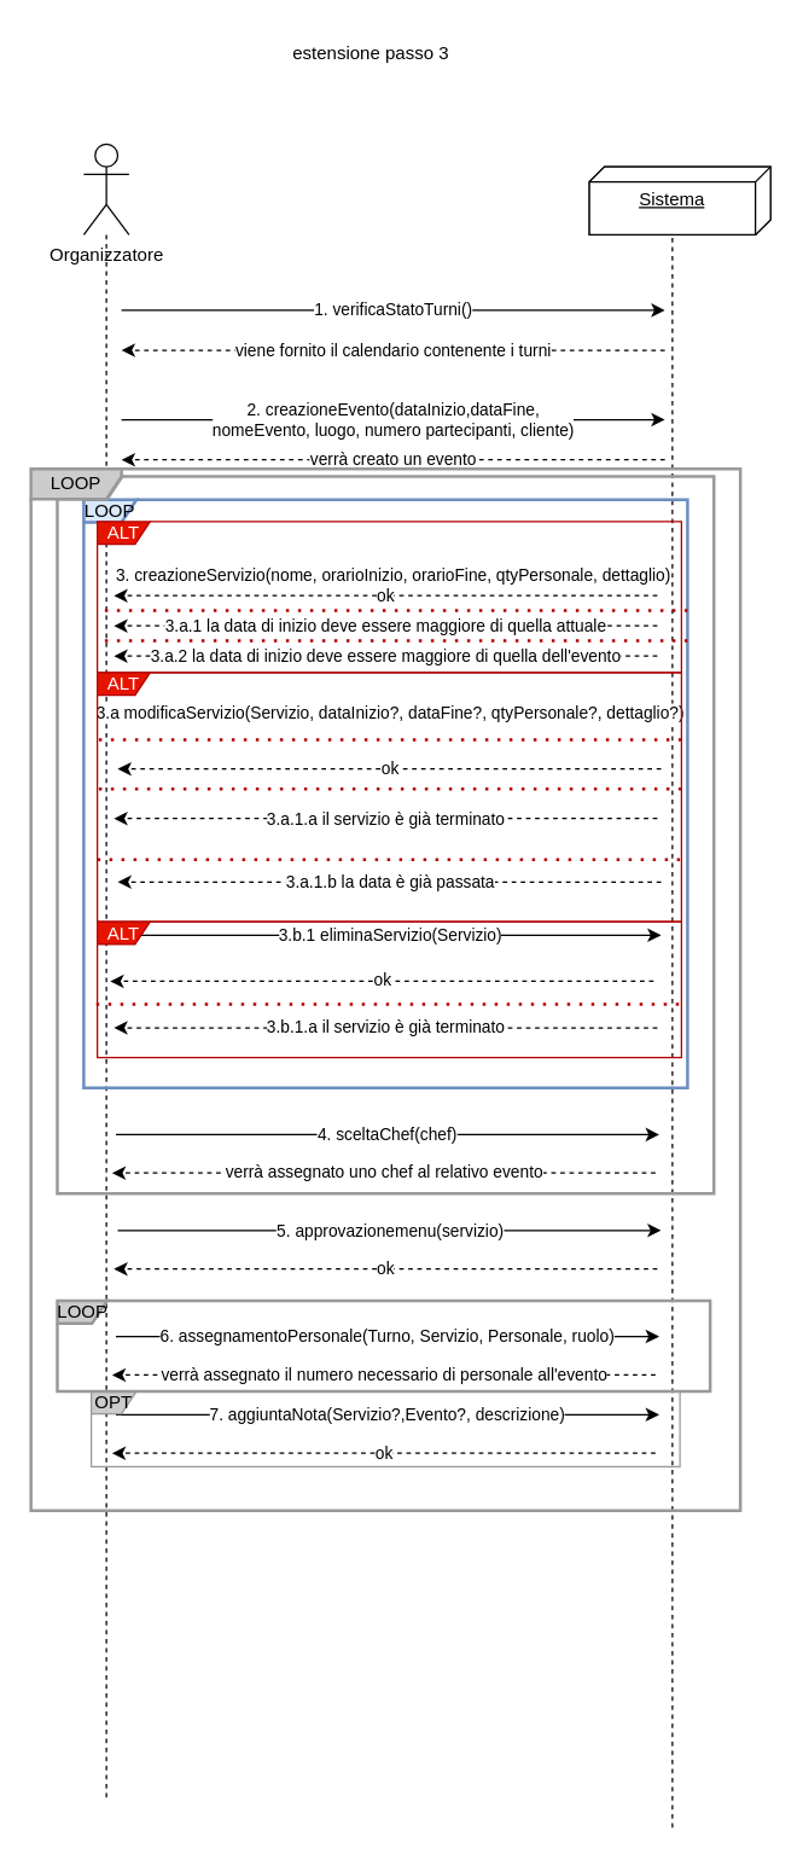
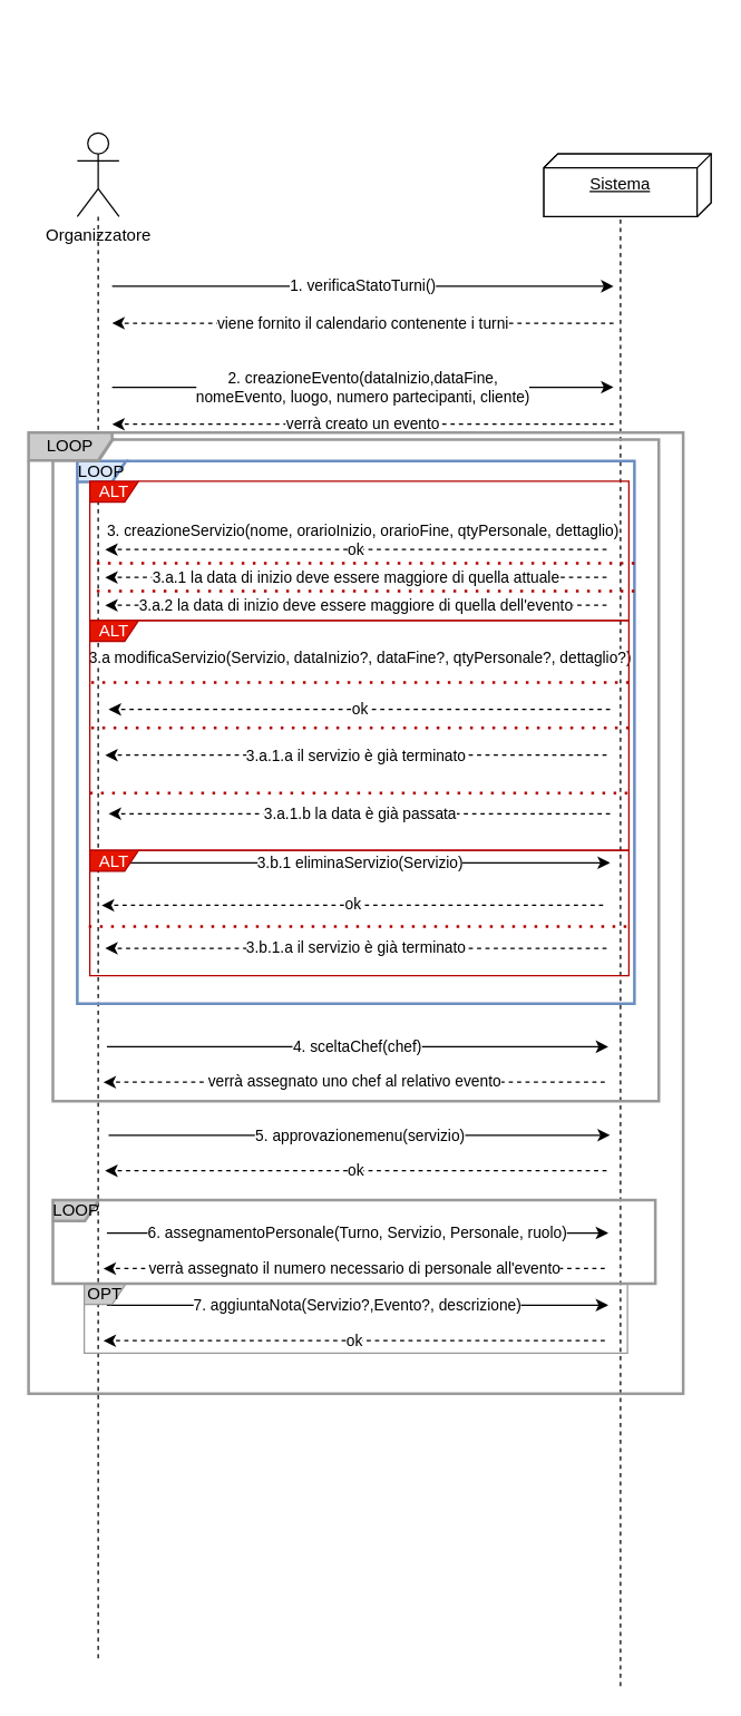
  <mxCell id="0" />
  <mxCell id="1" parent="0" />
- <mxCell id="2" value="estensione passo 3" style="text;html=1;align=center;verticalAlign=middle;resizable=0;points=[];autosize=1;strokeColor=none;fillColor=none;" parent="1" vertex="1"><mxGeometry x="180" y="20" width="130" height="30" as="geometry" /></mxCell>
  <mxCell id="3" value="Organizzatore" style="shape=umlActor;verticalLabelPosition=bottom;verticalAlign=top;html=1;outlineConnect=0;" parent="1" vertex="1"><mxGeometry x="55" y="95" width="30" height="60" as="geometry" /></mxCell>
  <mxCell id="4" value="Sistema" style="verticalAlign=top;align=center;spacingTop=8;spacingLeft=2;spacingRight=12;shape=cube;size=10;direction=south;fontStyle=4;html=1;whiteSpace=wrap;" parent="1" vertex="1"><mxGeometry x="390" y="110" width="120" height="45" as="geometry" /></mxCell>
  <mxCell id="5" value="" style="endArrow=none;dashed=1;html=1;rounded=0;entryX=0;entryY=0;entryDx=45;entryDy=65;entryPerimeter=0;" parent="1" target="4" edge="1"><mxGeometry width="50" height="50" relative="1" as="geometry"><mxPoint x="445" y="1210" as="sourcePoint" /><mxPoint x="135" y="-100" as="targetPoint" /></mxGeometry></mxCell>
  <mxCell id="6" value="Sistema" style="verticalAlign=top;align=center;spacingTop=8;spacingLeft=2;spacingRight=12;shape=cube;size=10;direction=south;fontStyle=4;html=1;whiteSpace=wrap;" parent="1" vertex="1"><mxGeometry x="390" y="110" width="120" height="45" as="geometry" /></mxCell>
  <mxCell id="7" value="" style="endArrow=none;dashed=1;html=1;rounded=0;" parent="1" edge="1"><mxGeometry width="50" height="50" relative="1" as="geometry"><mxPoint x="70" y="1190" as="sourcePoint" /><mxPoint x="70" y="155" as="targetPoint" /></mxGeometry></mxCell>
  <mxCell id="8" value="1. verificaStatoTurni()" style="endArrow=classic;html=1;rounded=0;" parent="1" edge="1"><mxGeometry width="50" height="50" relative="1" as="geometry"><mxPoint x="80" y="205" as="sourcePoint" /><mxPoint x="440" y="205" as="targetPoint" /></mxGeometry></mxCell>
  <mxCell id="9" value="viene fornito il calendario contenente i turni" style="endArrow=classic;html=1;rounded=0;dashed=1;" parent="1" edge="1"><mxGeometry width="50" height="50" relative="1" as="geometry"><mxPoint x="440" y="231.52" as="sourcePoint" /><mxPoint x="80" y="231.52" as="targetPoint" /></mxGeometry></mxCell>
  <mxCell id="10" value="2. creazioneEvento(dataInizio,dataFine, &lt;br&gt;nomeEvento, luogo,&amp;nbsp;numero partecipanti, cliente)" style="endArrow=classic;html=1;rounded=0;" parent="1" edge="1"><mxGeometry width="50" height="50" relative="1" as="geometry"><mxPoint x="80" y="277.53" as="sourcePoint" /><mxPoint x="440" y="277.53" as="targetPoint" /></mxGeometry></mxCell>
  <mxCell id="11" value="verrà creato un evento" style="endArrow=classic;html=1;rounded=0;dashed=1;" parent="1" edge="1"><mxGeometry width="50" height="50" relative="1" as="geometry"><mxPoint x="440" y="304.05" as="sourcePoint" /><mxPoint x="80" y="304.05" as="targetPoint" /></mxGeometry></mxCell>
  <mxCell id="12" value="3. creazioneServizio(nome, orarioInizio, orarioFine, qtyPersonale, dettaglio)" style="endArrow=classic;html=1;rounded=0;" parent="1" edge="1"><mxGeometry width="50" height="50" relative="1" as="geometry"><mxPoint x="80" y="381.45" as="sourcePoint" /><mxPoint x="440" y="381.45" as="targetPoint" /><mxPoint as="offset" /></mxGeometry></mxCell>
  <mxCell id="13" value="ok" style="endArrow=classic;html=1;rounded=0;dashed=1;" parent="1" edge="1"><mxGeometry width="50" height="50" relative="1" as="geometry"><mxPoint x="435" y="394.05" as="sourcePoint" /><mxPoint x="75" y="394.05" as="targetPoint" /><mxPoint as="offset" /></mxGeometry></mxCell>
  <mxCell id="14" value="LOOP" style="shape=umlFrame;whiteSpace=wrap;html=1;pointerEvents=0;fillColor=#dae8fc;strokeColor=#6c8ebf;width=35;height=15;strokeWidth=2;" parent="1" vertex="1"><mxGeometry x="55" y="330.5" width="400" height="389.5" as="geometry" /></mxCell>
  <mxCell id="15" value="4. sceltaChef(chef)" style="endArrow=classic;html=1;rounded=0;" parent="1" edge="1"><mxGeometry width="50" height="50" relative="1" as="geometry"><mxPoint x="76.25" y="751" as="sourcePoint" /><mxPoint x="436.25" y="751" as="targetPoint" /></mxGeometry></mxCell>
  <mxCell id="16" value="verrà assegnato uno chef al relativo evento" style="endArrow=classic;html=1;rounded=0;dashed=1;" parent="1" edge="1"><mxGeometry width="50" height="50" relative="1" as="geometry"><mxPoint x="433.75" y="776.48" as="sourcePoint" /><mxPoint x="73.75" y="776.48" as="targetPoint" /></mxGeometry></mxCell>
  <mxCell id="17" value="LOOP" style="shape=umlFrame;whiteSpace=wrap;html=1;pointerEvents=0;fillColor=#CCCCCC;strokeColor=#999999;width=43;height=15;strokeWidth=2;" parent="1" vertex="1"><mxGeometry x="37.5" y="315" width="435" height="475" as="geometry" /></mxCell>
  <mxCell id="18" value="6. assegnamentoPersonale(Turno, Servizio, Personale, ruolo)" style="endArrow=classic;html=1;rounded=0;" parent="1" edge="1"><mxGeometry width="50" height="50" relative="1" as="geometry"><mxPoint x="76.25" y="884.78" as="sourcePoint" /><mxPoint x="436.25" y="884.78" as="targetPoint" /><mxPoint as="offset" /></mxGeometry></mxCell>
  <mxCell id="19" value="verrà assegnato il numero necessario di personale all'evento" style="endArrow=classic;html=1;rounded=0;dashed=1;" parent="1" edge="1"><mxGeometry width="50" height="50" relative="1" as="geometry"><mxPoint x="433.75" y="910.26" as="sourcePoint" /><mxPoint x="73.75" y="910.26" as="targetPoint" /></mxGeometry></mxCell>
  <mxCell id="20" value="7. aggiuntaNota(Servizio?,Evento?, descrizione)" style="endArrow=classic;html=1;rounded=0;" parent="1" edge="1"><mxGeometry width="50" height="50" relative="1" as="geometry"><mxPoint x="76.25" y="936.57" as="sourcePoint" /><mxPoint x="436.25" y="936.57" as="targetPoint" /><mxPoint as="offset" /></mxGeometry></mxCell>
  <mxCell id="21" value="ok" style="endArrow=classic;html=1;rounded=0;dashed=1;" parent="1" edge="1"><mxGeometry width="50" height="50" relative="1" as="geometry"><mxPoint x="433.75" y="962.05" as="sourcePoint" /><mxPoint x="73.75" y="962.05" as="targetPoint" /></mxGeometry></mxCell>
  <mxCell id="22" value="LOOP" style="shape=umlFrame;whiteSpace=wrap;html=1;pointerEvents=0;fillColor=#CCCCCC;strokeColor=#999999;width=60;height=20;strokeWidth=2;" parent="1" vertex="1"><mxGeometry x="20" y="310" width="470" height="690" as="geometry" /></mxCell>
  <mxCell id="23" value="OPT" style="shape=umlFrame;whiteSpace=wrap;html=1;pointerEvents=0;fillColor=#CCCCCC;strokeColor=#999999;width=30;height=15;" parent="1" vertex="1"><mxGeometry x="60" y="921" width="390" height="50" as="geometry" /></mxCell>
  <mxCell id="24" value="LOOP" style="shape=umlFrame;whiteSpace=wrap;html=1;pointerEvents=0;fillColor=#CCCCCC;strokeColor=#999999;width=33;height=15;strokeWidth=2;" parent="1" vertex="1"><mxGeometry x="37.5" y="861" width="432.5" height="60" as="geometry" /></mxCell>
  <mxCell id="25" value="ALT" style="shape=umlFrame;whiteSpace=wrap;html=1;pointerEvents=0;fillColor=#e51400;strokeColor=#B20000;width=35;height=15;swimlaneFillColor=none;fillStyle=auto;fontColor=#ffffff;" parent="1" vertex="1"><mxGeometry x="64" y="345" width="387" height="100" as="geometry" /></mxCell>
  <mxCell id="26" value="3.a modificaServizio(Servizio, dataInizio?, dataFine?, qtyPersonale?, dettaglio?)" style="endArrow=classic;html=1;rounded=0;" parent="1" edge="1"><mxGeometry width="50" height="50" relative="1" as="geometry"><mxPoint x="77.5" y="471.5" as="sourcePoint" /><mxPoint x="437.5" y="471.5" as="targetPoint" /><mxPoint as="offset" /></mxGeometry></mxCell>
  <mxCell id="27" value="ok" style="endArrow=classic;html=1;rounded=0;dashed=1;" parent="1" edge="1"><mxGeometry width="50" height="50" relative="1" as="geometry"><mxPoint x="437.5" y="508.82" as="sourcePoint" /><mxPoint x="77.5" y="508.82" as="targetPoint" /></mxGeometry></mxCell>
  <mxCell id="28" value="3.b.1 eliminaServizio(Servizio)" style="endArrow=classic;html=1;rounded=0;" parent="1" edge="1"><mxGeometry width="50" height="50" relative="1" as="geometry"><mxPoint x="77.5" y="618.97" as="sourcePoint" /><mxPoint x="437.5" y="618.97" as="targetPoint" /><mxPoint as="offset" /></mxGeometry></mxCell>
  <mxCell id="29" value="ok" style="endArrow=classic;html=1;rounded=0;dashed=1;" parent="1" edge="1"><mxGeometry width="50" height="50" relative="1" as="geometry"><mxPoint x="432.5" y="649.45" as="sourcePoint" /><mxPoint x="72.5" y="649.45" as="targetPoint" /></mxGeometry></mxCell>
  <mxCell id="30" value="3.b.1.a il servizio è già terminato" style="endArrow=classic;html=1;rounded=0;dashed=1;" parent="1" edge="1"><mxGeometry width="50" height="50" relative="1" as="geometry"><mxPoint x="435" y="680.36" as="sourcePoint" /><mxPoint x="75" y="680.36" as="targetPoint" /></mxGeometry></mxCell>
  <mxCell id="31" value="3.a.1.a il servizio è già terminato" style="endArrow=classic;html=1;rounded=0;dashed=1;" parent="1" edge="1"><mxGeometry width="50" height="50" relative="1" as="geometry"><mxPoint x="435" y="541.66" as="sourcePoint" /><mxPoint x="75" y="541.66" as="targetPoint" /></mxGeometry></mxCell>
  <mxCell id="32" value="3.a.1.b la data è già passata" style="endArrow=classic;html=1;rounded=0;dashed=1;" parent="1" edge="1"><mxGeometry width="50" height="50" relative="1" as="geometry"><mxPoint x="437.5" y="583.75" as="sourcePoint" /><mxPoint x="77.5" y="583.75" as="targetPoint" /></mxGeometry></mxCell>
  <mxCell id="33" value="ALT" style="shape=umlFrame;whiteSpace=wrap;html=1;pointerEvents=0;fillColor=#e51400;strokeColor=#B20000;width=35;height=15;swimlaneFillColor=none;fillStyle=auto;fontColor=#ffffff;" parent="1" vertex="1"><mxGeometry x="64" y="445" width="387" height="165" as="geometry" /></mxCell>
  <mxCell id="34" value="" style="endArrow=none;dashed=1;html=1;dashPattern=1 3;strokeWidth=2;rounded=0;exitX=-0.006;exitY=0.613;exitDx=0;exitDy=0;exitPerimeter=0;fillColor=#e51400;strokeColor=#B20000;" parent="1" edge="1"><mxGeometry width="50" height="50" relative="1" as="geometry"><mxPoint x="65" y="489.41" as="sourcePoint" /><mxPoint x="451" y="489.41" as="targetPoint" /></mxGeometry></mxCell>
  <mxCell id="35" value="" style="endArrow=none;dashed=1;html=1;dashPattern=1 3;strokeWidth=2;rounded=0;exitX=-0.006;exitY=0.613;exitDx=0;exitDy=0;exitPerimeter=0;fillColor=#e51400;strokeColor=#B20000;" parent="1" edge="1"><mxGeometry width="50" height="50" relative="1" as="geometry"><mxPoint x="65" y="522" as="sourcePoint" /><mxPoint x="451" y="522" as="targetPoint" /></mxGeometry></mxCell>
  <mxCell id="36" value="" style="endArrow=none;dashed=1;html=1;dashPattern=1 3;strokeWidth=2;rounded=0;exitX=-0.006;exitY=0.613;exitDx=0;exitDy=0;exitPerimeter=0;fillColor=#e51400;strokeColor=#B20000;" parent="1" edge="1"><mxGeometry width="50" height="50" relative="1" as="geometry"><mxPoint x="64" y="568.82" as="sourcePoint" /><mxPoint x="450" y="568.82" as="targetPoint" /></mxGeometry></mxCell>
  <mxCell id="37" value="ALT" style="shape=umlFrame;whiteSpace=wrap;html=1;pointerEvents=0;fillColor=#e51400;strokeColor=#B20000;width=35;height=15;swimlaneFillColor=none;fillStyle=auto;fontColor=#ffffff;" parent="1" vertex="1"><mxGeometry x="64" y="610" width="387" height="90" as="geometry" /></mxCell>
  <mxCell id="38" value="" style="endArrow=none;dashed=1;html=1;dashPattern=1 3;strokeWidth=2;rounded=0;exitX=-0.006;exitY=0.613;exitDx=0;exitDy=0;exitPerimeter=0;fillColor=#e51400;strokeColor=#B20000;" parent="1" edge="1"><mxGeometry width="50" height="50" relative="1" as="geometry"><mxPoint x="63.25" y="664.67" as="sourcePoint" /><mxPoint x="449.25" y="664.67" as="targetPoint" /></mxGeometry></mxCell>
  <mxCell id="39" value="3.a.1 la data di inizio deve essere maggiore di quella attuale" style="endArrow=classic;html=1;rounded=0;dashed=1;" parent="1" edge="1"><mxGeometry width="50" height="50" relative="1" as="geometry"><mxPoint x="435" y="414.05" as="sourcePoint" /><mxPoint x="75" y="414.05" as="targetPoint" /><mxPoint as="offset" /></mxGeometry></mxCell>
  <mxCell id="40" value="3.a.2 la data di inizio deve essere maggiore di quella dell'evento" style="endArrow=classic;html=1;rounded=0;dashed=1;" parent="1" edge="1"><mxGeometry width="50" height="50" relative="1" as="geometry"><mxPoint x="435" y="434.05" as="sourcePoint" /><mxPoint x="75" y="434.05" as="targetPoint" /><mxPoint as="offset" /></mxGeometry></mxCell>
  <mxCell id="41" value="" style="endArrow=none;dashed=1;html=1;dashPattern=1 3;strokeWidth=2;rounded=0;exitX=-0.006;exitY=0.613;exitDx=0;exitDy=0;exitPerimeter=0;fillColor=#e51400;strokeColor=#B20000;" parent="1" edge="1"><mxGeometry width="50" height="50" relative="1" as="geometry"><mxPoint x="69" y="403.89" as="sourcePoint" /><mxPoint x="455" y="403.89" as="targetPoint" /></mxGeometry></mxCell>
  <mxCell id="42" value="" style="endArrow=none;dashed=1;html=1;dashPattern=1 3;strokeWidth=2;rounded=0;exitX=-0.006;exitY=0.613;exitDx=0;exitDy=0;exitPerimeter=0;fillColor=#e51400;strokeColor=#B20000;" parent="1" edge="1"><mxGeometry width="50" height="50" relative="1" as="geometry"><mxPoint x="69" y="423.89" as="sourcePoint" /><mxPoint x="455" y="423.89" as="targetPoint" /></mxGeometry></mxCell>
  <mxCell id="43" value="5. approvazionemenu(servizio)" style="endArrow=classic;html=1;rounded=0;" parent="1" edge="1"><mxGeometry width="50" height="50" relative="1" as="geometry"><mxPoint x="77.5" y="814.55" as="sourcePoint" /><mxPoint x="437.5" y="814.55" as="targetPoint" /></mxGeometry></mxCell>
  <mxCell id="44" value="ok" style="endArrow=classic;html=1;rounded=0;dashed=1;" parent="1" edge="1"><mxGeometry width="50" height="50" relative="1" as="geometry"><mxPoint x="435" y="840.03" as="sourcePoint" /><mxPoint x="75" y="840.03" as="targetPoint" /></mxGeometry></mxCell>
